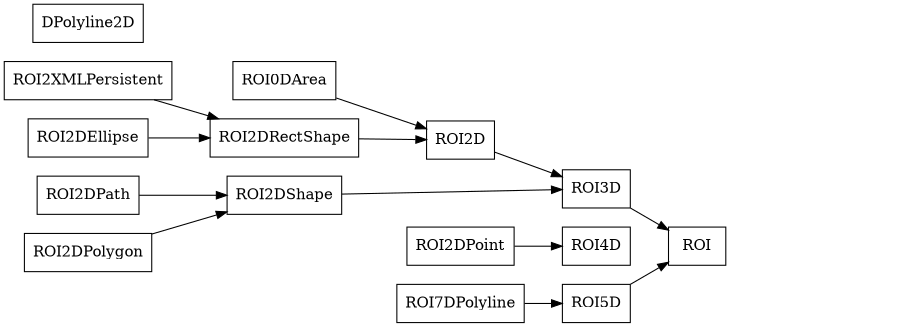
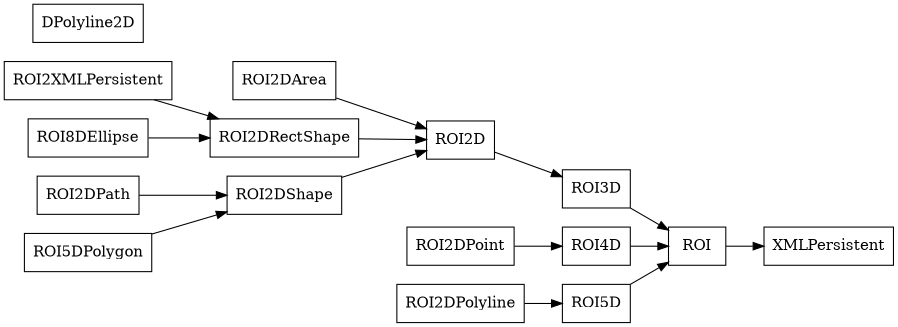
  digraph {
    nslimit=20
    rankdir=LR
    node [shape=rectangle]
    ROI
+   XMLPersistent
    ROI2D
    ROI3D
    ROI4D
    ROI5D
-   ROI2DArea [label=ROI0DArea]
+   ROI2DArea
    ROI2DRectShape
    n9 [label=ROI2XMLPersistent]
-   ROI2DEllipse
+   ROI2DEllipse [label=ROI8DEllipse]
    ROI2DShape
    ROI2DPath
    ROI2DPoint
-   ROI2DPolyline [label=ROI7DPolyline]
-   ROI2DPolygon
+   ROI2DPolyline
+   ROI2DPolygon [label=ROI5DPolygon]
    n16 [label=DPolyline2D]
+   ROI -> XMLPersistent
    ROI2D -> ROI3D
    ROI3D -> ROI
+   ROI4D -> ROI
    ROI5D -> ROI
    ROI2DArea -> ROI2D
    ROI2DRectShape -> ROI2D
    n9 -> ROI2DRectShape
    ROI2DEllipse -> ROI2DRectShape
-   ROI2DShape -> ROI3D
+   ROI2DShape -> ROI2D
    ROI2DPath -> ROI2DShape
    ROI2DPoint -> ROI4D
    ROI2DPolyline -> ROI5D
    ROI2DPolygon -> ROI2DShape
  }
